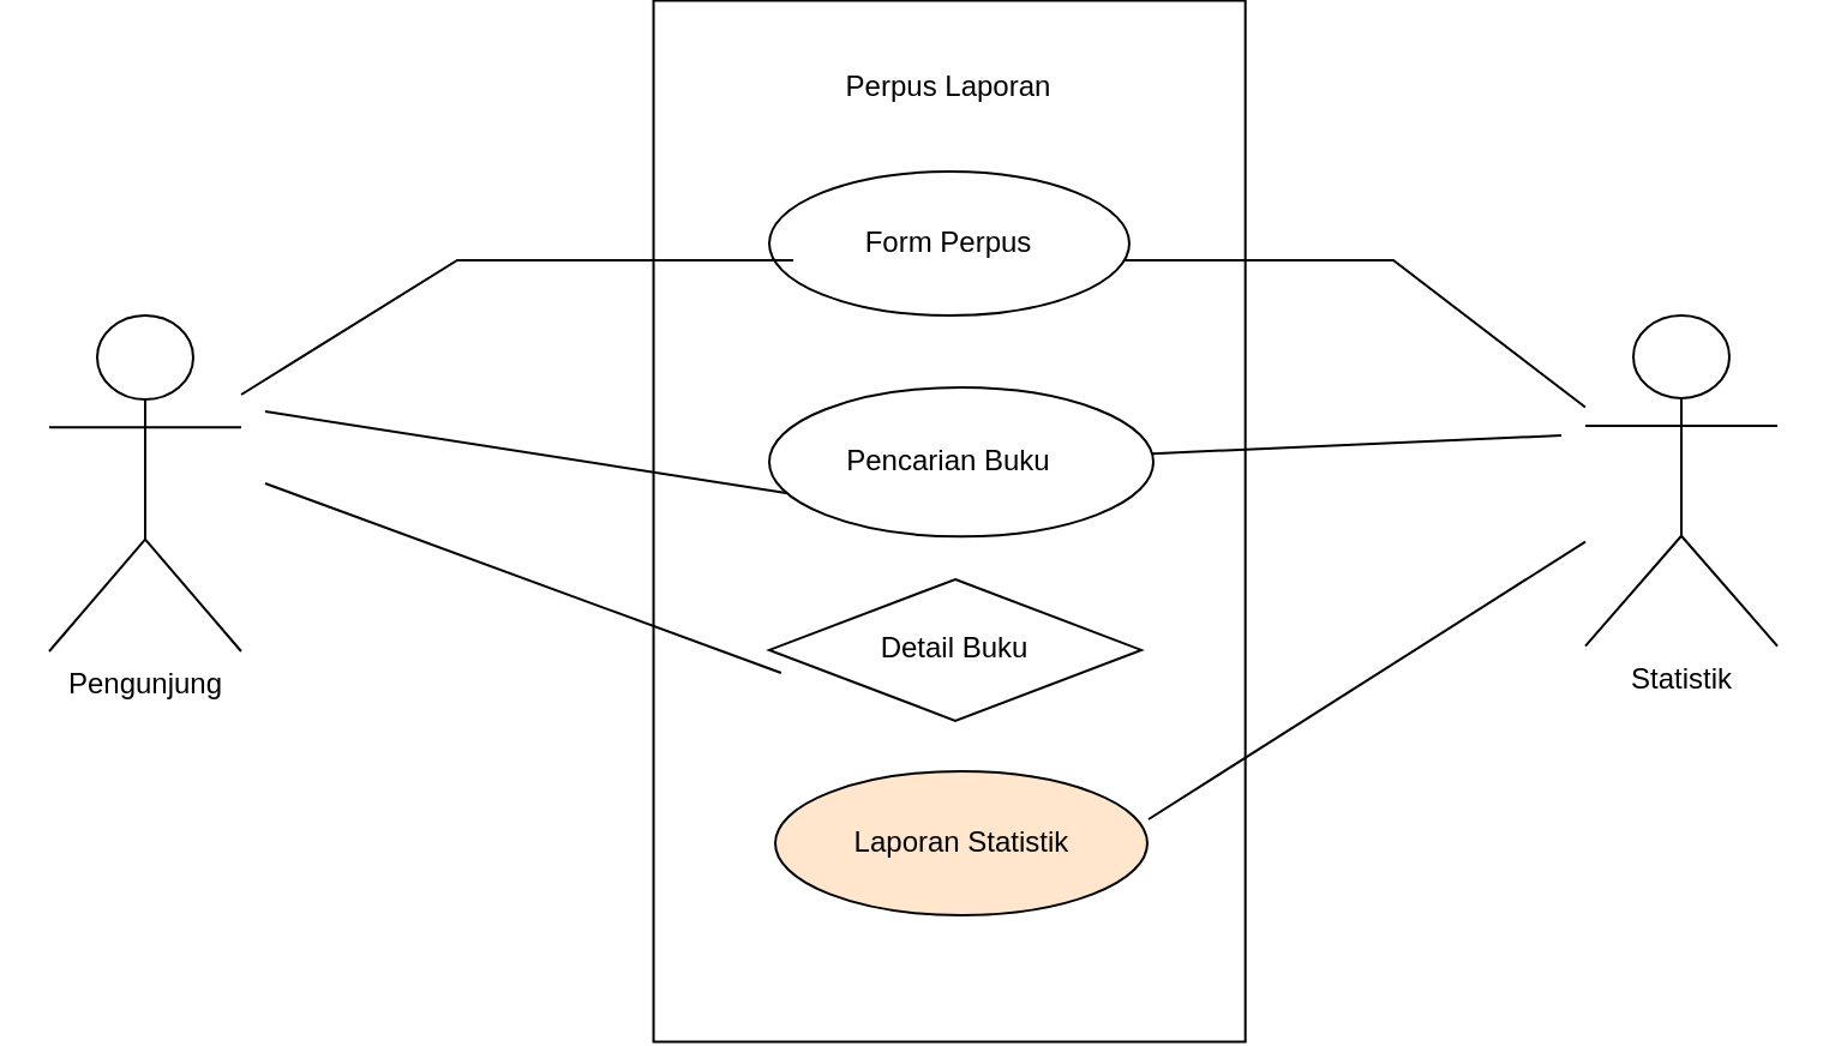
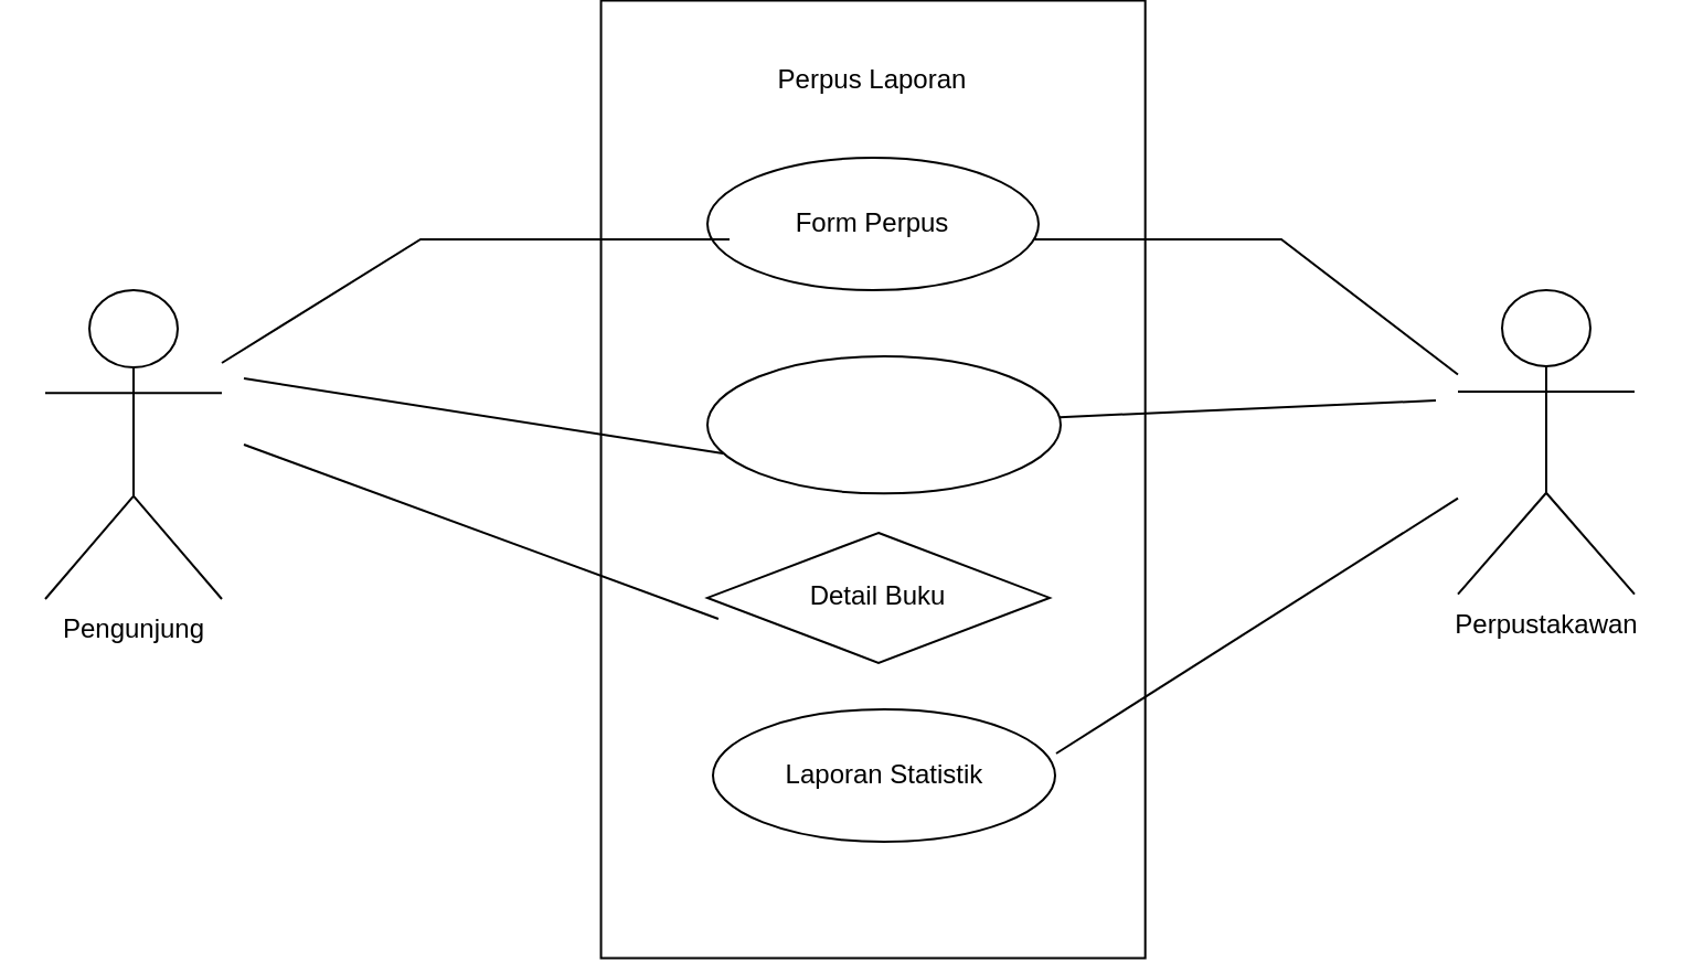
  <mxCell id="0" />
  <mxCell id="1" parent="0" />
  <mxCell id="2" value="" style="rounded=0;whiteSpace=wrap;html=1;rotation=90;" vertex="1" parent="1"><mxGeometry x="178.06" y="92.47" width="434" height="246.56" as="geometry" /></mxCell>
  <mxCell id="3" value="Perpus Laporan" style="text;html=1;strokeColor=none;fillColor=none;align=center;verticalAlign=middle;whiteSpace=wrap;rounded=0;" vertex="1" parent="1"><mxGeometry x="350" y="20" width="90" height="30" as="geometry" /></mxCell>
  <mxCell id="4" value="" style="ellipse;whiteSpace=wrap;html=1;" vertex="1" parent="1"><mxGeometry x="320" y="70" width="150" height="60" as="geometry" /></mxCell>
  <mxCell id="5" value="Form Perpus" style="text;html=1;strokeColor=none;fillColor=none;align=center;verticalAlign=middle;whiteSpace=wrap;rounded=0;" vertex="1" parent="1"><mxGeometry x="345" y="85" width="100" height="30" as="geometry" /></mxCell>
  <mxCell id="6" value="" style="ellipse;whiteSpace=wrap;html=1;" vertex="1" parent="1"><mxGeometry x="320" y="160" width="160" height="62.19" as="geometry" /></mxCell>
- <mxCell id="7" value="Pencarian Buku" style="text;html=1;strokeColor=none;fillColor=none;align=center;verticalAlign=middle;whiteSpace=wrap;rounded=0;" vertex="1" parent="1"><mxGeometry x="350.06" y="176.09" width="90" height="30" as="geometry" /></mxCell>
  <mxCell id="8" value="Detail Buku" style="rhombus;whiteSpace=wrap;html=1;" vertex="1" parent="1"><mxGeometry x="320" y="240" width="155" height="58.91" as="geometry" /></mxCell>
- <mxCell id="9" value="Laporan Statistik" style="ellipse;whiteSpace=wrap;html=1;fillColor=#ffe6cc;" vertex="1" parent="1"><mxGeometry x="322.5" y="320" width="155" height="60" as="geometry" /></mxCell>
+ <mxCell id="9" value="Laporan Statistik" style="ellipse;whiteSpace=wrap;html=1;" vertex="1" parent="1"><mxGeometry x="322.5" y="320" width="155" height="60" as="geometry" /></mxCell>
  <mxCell id="10" value="Pengunjung" style="shape=umlActor;verticalLabelPosition=bottom;verticalAlign=top;html=1;outlineConnect=0;" vertex="1" parent="1"><mxGeometry x="20" y="130" width="80" height="140" as="geometry" /></mxCell>
  <mxCell id="11" value="" style="endArrow=none;html=1;rounded=0;" edge="1" parent="1"><mxGeometry width="50" height="50" relative="1" as="geometry"><mxPoint x="100" y="163" as="sourcePoint" /><mxPoint x="330" y="107" as="targetPoint" /><Array as="points"><mxPoint x="190" y="107" /><mxPoint x="230" y="107" /></Array></mxGeometry></mxCell>
- <mxCell id="12" value="Statistik" style="shape=umlActor;verticalLabelPosition=bottom;verticalAlign=top;html=1;outlineConnect=0;" vertex="1" parent="1"><mxGeometry x="660" y="130" width="80" height="137.81" as="geometry" /></mxCell>
+ <mxCell id="12" value="Perpustakawan" style="shape=umlActor;verticalLabelPosition=bottom;verticalAlign=top;html=1;outlineConnect=0;" vertex="1" parent="1"><mxGeometry x="660" y="130" width="80" height="137.81" as="geometry" /></mxCell>
  <mxCell id="13" value="" style="endArrow=none;html=1;rounded=0;entryX=0.987;entryY=0.617;entryDx=0;entryDy=0;entryPerimeter=0;" edge="1" parent="1" source="12" target="4"><mxGeometry width="50" height="50" relative="1" as="geometry"><mxPoint x="370" y="260" as="sourcePoint" /><mxPoint x="540" y="90" as="targetPoint" /><Array as="points"><mxPoint x="580" y="107" /></Array></mxGeometry></mxCell>
  <mxCell id="14" value="" style="endArrow=none;html=1;rounded=0;entryX=0.044;entryY=0.708;entryDx=0;entryDy=0;entryPerimeter=0;" edge="1" parent="1" target="6"><mxGeometry width="50" height="50" relative="1" as="geometry"><mxPoint x="110" y="170" as="sourcePoint" /><mxPoint x="420" y="210" as="targetPoint" /></mxGeometry></mxCell>
  <mxCell id="15" value="" style="endArrow=none;html=1;rounded=0;entryX=0.032;entryY=0.662;entryDx=0;entryDy=0;entryPerimeter=0;" edge="1" parent="1" target="8"><mxGeometry width="50" height="50" relative="1" as="geometry"><mxPoint x="110" y="200" as="sourcePoint" /><mxPoint x="270" y="260" as="targetPoint" /></mxGeometry></mxCell>
  <mxCell id="16" value="" style="endArrow=none;html=1;rounded=0;" edge="1" parent="1" source="6"><mxGeometry width="50" height="50" relative="1" as="geometry"><mxPoint x="370" y="260" as="sourcePoint" /><mxPoint x="650" y="180" as="targetPoint" /></mxGeometry></mxCell>
  <mxCell id="17" value="" style="endArrow=none;html=1;rounded=0;" edge="1" parent="1" target="12"><mxGeometry width="50" height="50" relative="1" as="geometry"><mxPoint x="478" y="340" as="sourcePoint" /><mxPoint x="670" y="270" as="targetPoint" /></mxGeometry></mxCell>
